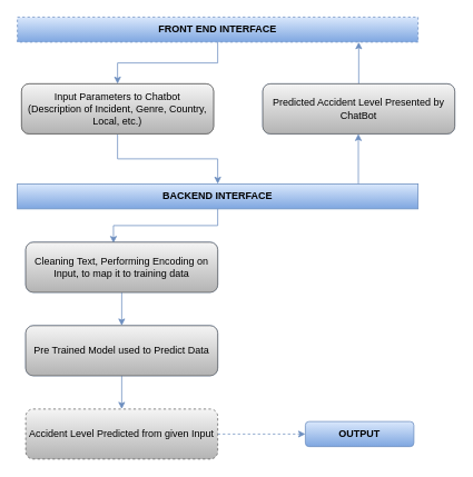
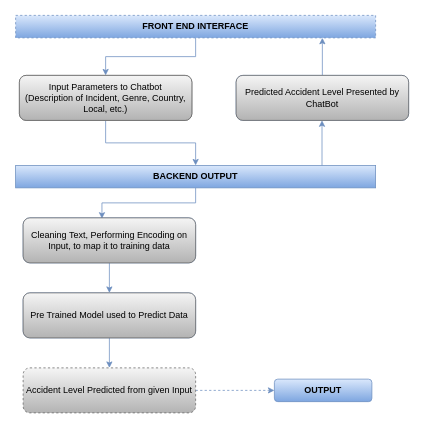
  <mxCell id="0" />
  <mxCell id="1" parent="0" />
  <mxCell id="2" style="edgeStyle=orthogonalEdgeStyle;rounded=0;orthogonalLoop=1;jettySize=auto;html=1;entryX=0.5;entryY=0;entryDx=0;entryDy=0;fillColor=#dae8fc;strokeColor=#6c8ebf;" edge="1" parent="1" source="3" target="5"><mxGeometry relative="1" as="geometry" /></mxCell>
  <mxCell id="3" value="&lt;b&gt;FRONT END INTERFACE&lt;/b&gt;" style="rounded=0;whiteSpace=wrap;html=1;fillColor=#dae8fc;strokeColor=#6c8ebf;gradientColor=#7ea6e0;dashed=1;" vertex="1" parent="1"><mxGeometry x="20" y="20" width="480" height="30" as="geometry" /></mxCell>
  <mxCell id="4" style="edgeStyle=orthogonalEdgeStyle;rounded=0;orthogonalLoop=1;jettySize=auto;html=1;entryX=0.5;entryY=0;entryDx=0;entryDy=0;fillColor=#dae8fc;strokeColor=#6c8ebf;" edge="1" parent="1" source="5" target="7"><mxGeometry relative="1" as="geometry" /></mxCell>
  <mxCell id="5" value="Input Parameters to Chatbot&lt;br&gt;(Description of Incident, Genre, Country, Local, etc.)" style="rounded=1;whiteSpace=wrap;html=1;fillColor=#f5f5f5;strokeColor=#666666;gradientColor=#b3b3b3;" vertex="1" parent="1"><mxGeometry x="25" y="100" width="230" height="60" as="geometry" /></mxCell>
  <mxCell id="6" style="edgeStyle=orthogonalEdgeStyle;rounded=0;orthogonalLoop=1;jettySize=auto;html=1;entryX=0.457;entryY=0.017;entryDx=0;entryDy=0;entryPerimeter=0;fillColor=#dae8fc;strokeColor=#6c8ebf;" edge="1" parent="1" source="7" target="9"><mxGeometry relative="1" as="geometry" /></mxCell>
- <mxCell id="7" value="&lt;b&gt;BACKEND INTERFACE&lt;/b&gt;" style="rounded=0;whiteSpace=wrap;html=1;fillColor=#dae8fc;strokeColor=#6c8ebf;gradientColor=#7ea6e0;" vertex="1" parent="1"><mxGeometry x="20" y="220" width="480" height="30" as="geometry" /></mxCell>
+ <mxCell id="7" value="&lt;b&gt;BACKEND OUTPUT&lt;/b&gt;" style="rounded=0;whiteSpace=wrap;html=1;fillColor=#dae8fc;strokeColor=#6c8ebf;gradientColor=#7ea6e0;" vertex="1" parent="1"><mxGeometry x="20" y="220" width="480" height="30" as="geometry" /></mxCell>
  <mxCell id="8" style="edgeStyle=orthogonalEdgeStyle;rounded=0;orthogonalLoop=1;jettySize=auto;html=1;entryX=0.5;entryY=0;entryDx=0;entryDy=0;fillColor=#dae8fc;strokeColor=#6c8ebf;" edge="1" parent="1" source="9" target="11"><mxGeometry relative="1" as="geometry" /></mxCell>
  <mxCell id="9" value="Cleaning Text, Performing Encoding on Input, to map it to training data" style="rounded=1;whiteSpace=wrap;html=1;fillColor=#dae8fc;strokeColor=#6c8ebf;" vertex="1" parent="1"><mxGeometry x="30" y="290" width="230" height="60" as="geometry" /></mxCell>
  <mxCell id="10" style="edgeStyle=orthogonalEdgeStyle;rounded=0;orthogonalLoop=1;jettySize=auto;html=1;entryX=0.5;entryY=0;entryDx=0;entryDy=0;fillColor=#dae8fc;strokeColor=#6c8ebf;" edge="1" parent="1" source="11" target="13"><mxGeometry relative="1" as="geometry" /></mxCell>
  <mxCell id="11" value="Pre Trained Model used to Predict Data" style="rounded=1;whiteSpace=wrap;html=1;fillColor=#dae8fc;strokeColor=#6c8ebf;" vertex="1" parent="1"><mxGeometry x="30" y="390" width="230" height="60" as="geometry" /></mxCell>
  <mxCell id="12" style="edgeStyle=orthogonalEdgeStyle;rounded=0;orthogonalLoop=1;jettySize=auto;html=1;fillColor=#dae8fc;strokeColor=#6c8ebf;dashed=1;" edge="1" parent="1" source="13" target="17"><mxGeometry relative="1" as="geometry"><mxPoint x="320" y="520" as="targetPoint" /></mxGeometry></mxCell>
  <mxCell id="13" value="Accident Level Predicted from given Input" style="rounded=1;whiteSpace=wrap;html=1;fillColor=#f5f5f5;strokeColor=#666666;gradientColor=#b3b3b3;dashed=1;" vertex="1" parent="1"><mxGeometry x="30" y="490" width="230" height="60" as="geometry" /></mxCell>
  <mxCell id="14" style="edgeStyle=orthogonalEdgeStyle;rounded=0;orthogonalLoop=1;jettySize=auto;html=1;entryX=0.852;entryY=1;entryDx=0;entryDy=0;entryPerimeter=0;fillColor=#dae8fc;strokeColor=#6c8ebf;" edge="1" parent="1" source="15" target="3"><mxGeometry relative="1" as="geometry" /></mxCell>
  <mxCell id="15" value="Predicted Accident Level Presented by ChatBot" style="rounded=1;whiteSpace=wrap;html=1;fillColor=#dae8fc;strokeColor=#6c8ebf;" vertex="1" parent="1"><mxGeometry x="314" y="100" width="230" height="60" as="geometry" /></mxCell>
  <mxCell id="16" value="" style="endArrow=classic;html=1;fillColor=#dae8fc;strokeColor=#6c8ebf;" edge="1" parent="1"><mxGeometry width="50" height="50" relative="1" as="geometry"><mxPoint x="428.5" y="220" as="sourcePoint" /><mxPoint x="428.5" y="160" as="targetPoint" /></mxGeometry></mxCell>
  <mxCell id="17" value="&lt;b&gt;OUTPUT&lt;/b&gt;" style="whiteSpace=wrap;html=1;fillColor=#dae8fc;strokeColor=#6c8ebf;gradientColor=#7ea6e0;rounded=1;" vertex="1" parent="1"><mxGeometry x="365" y="505" width="130" height="30" as="geometry" /></mxCell>
  <mxCell id="18" value="Input Parameters to Chatbot&lt;br&gt;(Description of Incident, Genre, Country, Local, etc.)" style="rounded=1;whiteSpace=wrap;html=1;fillColor=#f5f5f5;strokeColor=#666666;gradientColor=#b3b3b3;" vertex="1" parent="1"><mxGeometry x="25" y="100" width="230" height="60" as="geometry" /></mxCell>
  <mxCell id="19" value="Predicted Accident Level Presented by ChatBot" style="rounded=1;whiteSpace=wrap;html=1;fillColor=#f5f5f5;strokeColor=#666666;gradientColor=#b3b3b3;" vertex="1" parent="1"><mxGeometry x="314" y="100" width="230" height="60" as="geometry" /></mxCell>
  <mxCell id="20" value="Cleaning Text, Performing Encoding on Input, to map it to training data" style="rounded=1;whiteSpace=wrap;html=1;fillColor=#f5f5f5;strokeColor=#666666;gradientColor=#b3b3b3;" vertex="1" parent="1"><mxGeometry x="30" y="290" width="230" height="60" as="geometry" /></mxCell>
  <mxCell id="21" value="Pre Trained Model used to Predict Data" style="rounded=1;whiteSpace=wrap;html=1;fillColor=#f5f5f5;strokeColor=#666666;gradientColor=#b3b3b3;" vertex="1" parent="1"><mxGeometry x="30" y="390" width="230" height="60" as="geometry" /></mxCell>
